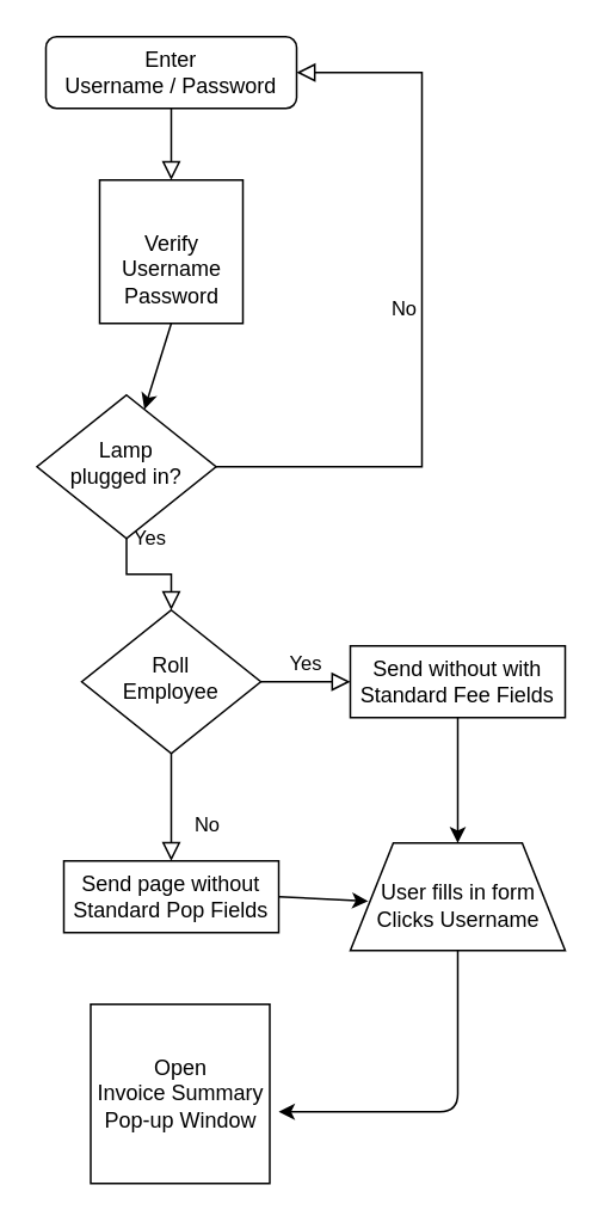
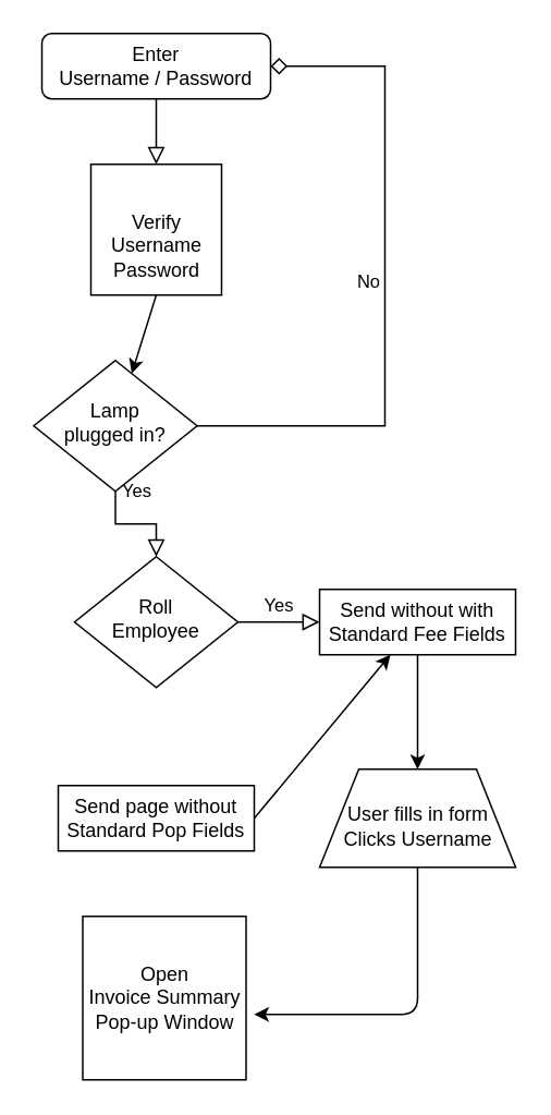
  <mxCell id="0" />
  <mxCell id="1" parent="0" />
  <mxCell id="2" value="" style="rounded=0;html=1;jettySize=auto;orthogonalLoop=1;fontSize=11;endArrow=block;endFill=0;endSize=8;strokeWidth=1;shadow=0;labelBackgroundColor=none;edgeStyle=orthogonalEdgeStyle;entryX=0.5;entryY=0;entryDx=0;entryDy=0;" parent="1" source="3" target="13" edge="1"><mxGeometry relative="1" as="geometry"><mxPoint x="255" y="100" as="targetPoint" /></mxGeometry></mxCell>
  <mxCell id="3" value="&lt;div&gt;Enter&lt;/div&gt;&lt;div&gt;Username / Password&lt;br&gt;&lt;/div&gt;" style="rounded=1;whiteSpace=wrap;html=1;fontSize=12;glass=0;strokeWidth=1;shadow=0;" parent="1" vertex="1"><mxGeometry x="25" y="20" width="140" height="40" as="geometry" /></mxCell>
  <mxCell id="4" value="Yes" style="rounded=0;html=1;jettySize=auto;orthogonalLoop=1;fontSize=11;endArrow=block;endFill=0;endSize=8;strokeWidth=1;shadow=0;labelBackgroundColor=none;edgeStyle=orthogonalEdgeStyle;" parent="1" source="6" target="9" edge="1"><mxGeometry y="20" relative="1" as="geometry"><mxPoint as="offset" /></mxGeometry></mxCell>
- <mxCell id="5" value="No" style="edgeStyle=orthogonalEdgeStyle;rounded=0;html=1;jettySize=auto;orthogonalLoop=1;fontSize=11;endArrow=block;endFill=0;endSize=8;strokeWidth=1;shadow=0;labelBackgroundColor=none;entryX=1;entryY=0.5;entryDx=0;entryDy=0;" parent="1" source="6" target="3" edge="1"><mxGeometry y="10" relative="1" as="geometry"><mxPoint as="offset" /><mxPoint x="195" y="260" as="targetPoint" /><Array as="points"><mxPoint x="235" y="260" /><mxPoint x="235" y="40" /></Array></mxGeometry></mxCell>
+ <mxCell id="5" value="No" style="edgeStyle=orthogonalEdgeStyle;rounded=0;html=1;jettySize=auto;orthogonalLoop=1;fontSize=11;endArrow=diamond;endFill=0;endSize=8;strokeWidth=1;shadow=0;labelBackgroundColor=none;entryX=1;entryY=0.5;entryDx=0;entryDy=0;" parent="1" source="6" target="3" edge="1"><mxGeometry y="10" relative="1" as="geometry"><mxPoint as="offset" /><mxPoint x="195" y="260" as="targetPoint" /><Array as="points"><mxPoint x="235" y="260" /><mxPoint x="235" y="40" /></Array></mxGeometry></mxCell>
  <mxCell id="6" value="Lamp&lt;br&gt;plugged in?" style="rhombus;whiteSpace=wrap;html=1;shadow=0;fontFamily=Helvetica;fontSize=12;align=center;strokeWidth=1;spacing=6;spacingTop=-4;" parent="1" vertex="1"><mxGeometry x="20" y="220" width="100" height="80" as="geometry" /></mxCell>
- <mxCell id="7" value="No" style="rounded=0;html=1;jettySize=auto;orthogonalLoop=1;fontSize=11;endArrow=block;endFill=0;endSize=8;strokeWidth=1;shadow=0;labelBackgroundColor=none;edgeStyle=orthogonalEdgeStyle;" parent="1" source="9" target="10" edge="1"><mxGeometry x="0.333" y="20" relative="1" as="geometry"><mxPoint as="offset" /></mxGeometry></mxCell>
  <mxCell id="8" value="Yes" style="edgeStyle=orthogonalEdgeStyle;rounded=0;html=1;jettySize=auto;orthogonalLoop=1;fontSize=11;endArrow=block;endFill=0;endSize=8;strokeWidth=1;shadow=0;labelBackgroundColor=none;" parent="1" source="9" target="11" edge="1"><mxGeometry y="10" relative="1" as="geometry"><mxPoint as="offset" /></mxGeometry></mxCell>
  <mxCell id="9" value="&lt;div&gt;Roll&lt;/div&gt;&lt;div&gt;Employee&lt;br&gt;&lt;/div&gt;" style="rhombus;whiteSpace=wrap;html=1;shadow=0;fontFamily=Helvetica;fontSize=12;align=center;strokeWidth=1;spacing=6;spacingTop=-4;" parent="1" vertex="1"><mxGeometry x="45" y="340" width="100" height="80" as="geometry" /></mxCell>
  <mxCell id="10" value="&lt;div&gt;Send page without&lt;/div&gt;&lt;div&gt;Standard Pop Fields&lt;br&gt;&lt;/div&gt;" style="rounded=0;whiteSpace=wrap;html=1;fontSize=12;glass=0;strokeWidth=1;shadow=0;" parent="1" vertex="1"><mxGeometry x="35" y="480" width="120" height="40" as="geometry" /></mxCell>
  <mxCell id="11" value="&lt;div&gt;Send without with&lt;/div&gt;&lt;div&gt;Standard Fee Fields&lt;br&gt;&lt;/div&gt;" style="rounded=0;whiteSpace=wrap;html=1;fontSize=12;glass=0;strokeWidth=1;shadow=0;" parent="1" vertex="1"><mxGeometry x="195" y="360" width="120" height="40" as="geometry" /></mxCell>
  <mxCell id="12" value="" style="group" vertex="1" connectable="0" parent="1"><mxGeometry x="55" y="100" width="80" height="80" as="geometry" /></mxCell>
  <mxCell id="13" value="" style="whiteSpace=wrap;html=1;aspect=fixed;" vertex="1" parent="12"><mxGeometry width="80" height="80" as="geometry" /></mxCell>
  <mxCell id="14" value="&lt;div&gt;Verify&lt;/div&gt;&lt;div&gt;Username&lt;/div&gt;&lt;div&gt;Password&lt;/div&gt;" style="text;html=1;resizable=0;autosize=1;align=center;verticalAlign=middle;points=[];fillColor=none;strokeColor=none;rounded=0;" vertex="1" parent="12"><mxGeometry x="5" y="25" width="70" height="50" as="geometry" /></mxCell>
  <mxCell id="15" value="" style="endArrow=classic;html=1;exitX=0.5;exitY=1;exitDx=0;exitDy=0;" edge="1" parent="1" source="13" target="6"><mxGeometry width="50" height="50" relative="1" as="geometry"><mxPoint x="25" y="590" as="sourcePoint" /><mxPoint x="75" y="540" as="targetPoint" /></mxGeometry></mxCell>
  <mxCell id="16" value="" style="group" vertex="1" connectable="0" parent="1"><mxGeometry x="195" y="470" width="120" height="60" as="geometry" /></mxCell>
  <mxCell id="17" value="" style="shape=trapezoid;perimeter=trapezoidPerimeter;whiteSpace=wrap;html=1;rounded=0;" vertex="1" parent="16"><mxGeometry width="120" height="60" as="geometry" /></mxCell>
  <mxCell id="18" value="&lt;div&gt;User fills in form&lt;/div&gt;&lt;div&gt;Clicks Username&lt;br&gt;&lt;/div&gt;" style="text;html=1;resizable=0;autosize=1;align=center;verticalAlign=middle;points=[];fillColor=none;strokeColor=none;rounded=0;" vertex="1" parent="16"><mxGeometry x="10" y="20" width="100" height="30" as="geometry" /></mxCell>
  <mxCell id="19" value="" style="endArrow=classic;html=1;exitX=0.5;exitY=1;exitDx=0;exitDy=0;entryX=0.5;entryY=0;entryDx=0;entryDy=0;" edge="1" parent="1" source="11" target="17"><mxGeometry width="50" height="50" relative="1" as="geometry"><mxPoint x="25" y="590" as="sourcePoint" /><mxPoint x="75" y="540" as="targetPoint" /></mxGeometry></mxCell>
- <mxCell id="20" value="" style="endArrow=classic;html=1;exitX=1;exitY=0.5;exitDx=0;exitDy=0;" edge="1" parent="1" source="10" target="18"><mxGeometry width="50" height="50" relative="1" as="geometry"><mxPoint x="25" y="590" as="sourcePoint" /><mxPoint x="185" y="480" as="targetPoint" /></mxGeometry></mxCell>
+ <mxCell id="20" value="" style="endArrow=classic;html=1;exitX=1;exitY=0.5;exitDx=0;exitDy=0;" edge="1" parent="1" source="10" target="11"><mxGeometry width="50" height="50" relative="1" as="geometry"><mxPoint x="25" y="590" as="sourcePoint" /><mxPoint x="185" y="480" as="targetPoint" /></mxGeometry></mxCell>
  <mxCell id="21" value="" style="group" vertex="1" connectable="0" parent="1"><mxGeometry x="45" y="560" width="110" height="100" as="geometry" /></mxCell>
  <mxCell id="22" value="" style="whiteSpace=wrap;html=1;aspect=fixed;rounded=0;" vertex="1" parent="21"><mxGeometry x="5" width="100" height="100" as="geometry" /></mxCell>
  <mxCell id="23" value="&lt;div&gt;Open&lt;/div&gt;&lt;div&gt;Invoice Summary&lt;/div&gt;&lt;div&gt;Pop-up Window&lt;/div&gt;" style="text;html=1;align=center;verticalAlign=middle;resizable=0;points=[];autosize=1;" vertex="1" parent="21"><mxGeometry y="25" width="110" height="50" as="geometry" /></mxCell>
  <mxCell id="24" value="" style="endArrow=classic;html=1;exitX=0.5;exitY=1;exitDx=0;exitDy=0;" edge="1" parent="1" source="17"><mxGeometry width="50" height="50" relative="1" as="geometry"><mxPoint x="25" y="730" as="sourcePoint" /><mxPoint x="155" y="620" as="targetPoint" /><Array as="points"><mxPoint x="255" y="620" /></Array></mxGeometry></mxCell>
